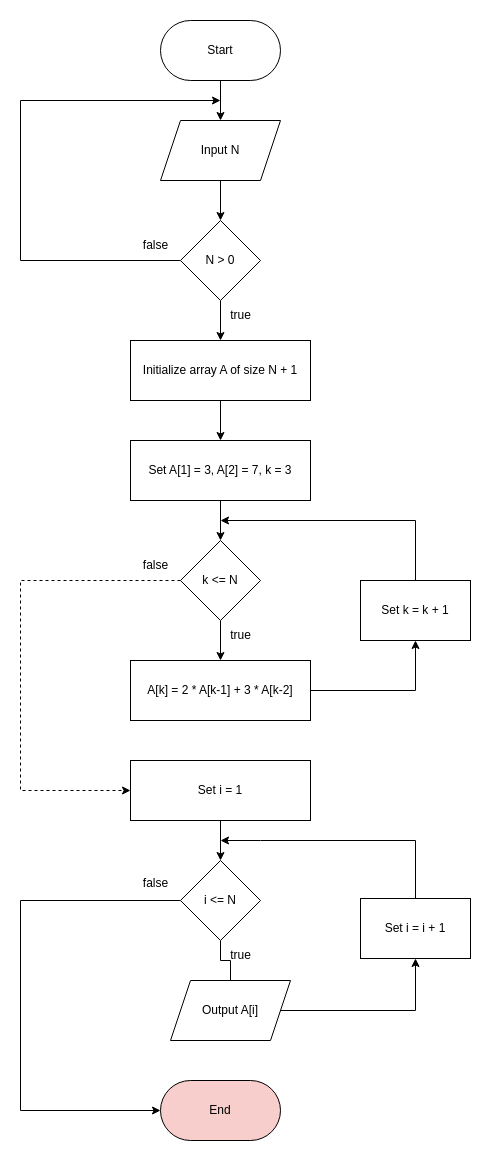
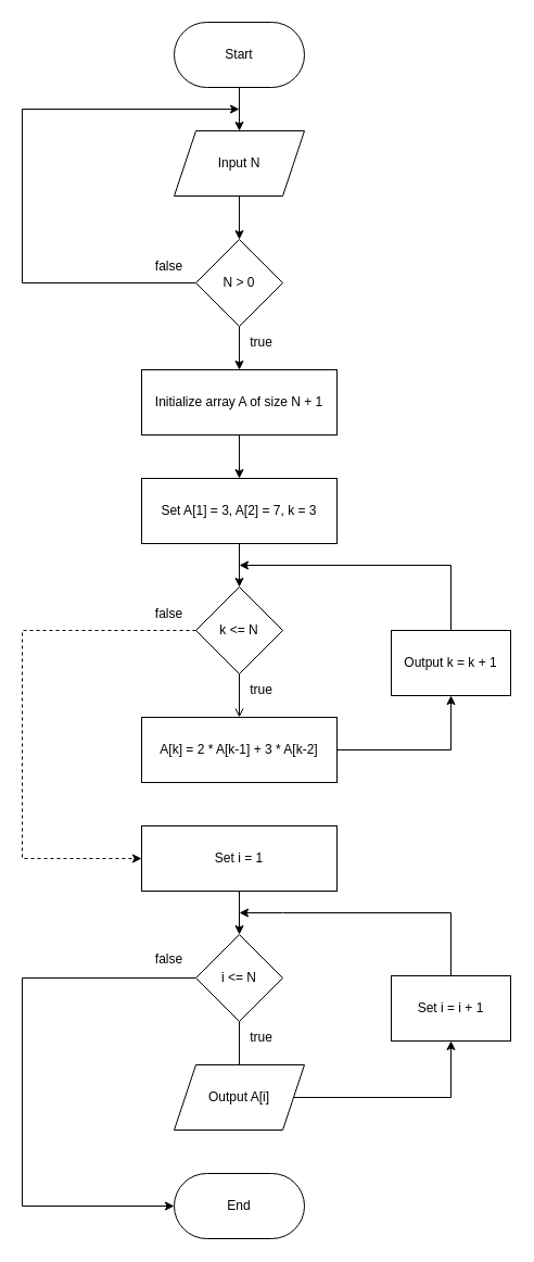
  <mxCell id="0" />
  <mxCell id="1" parent="0" />
  <mxCell id="2" style="edgeStyle=orthogonalEdgeStyle;rounded=0;orthogonalLoop=1;jettySize=auto;html=1;exitX=0.5;exitY=1;exitDx=0;exitDy=0;entryX=0.5;entryY=0;entryDx=0;entryDy=0;endArrow=classic;endFill=1;" edge="1" parent="1" source="3" target="5"><mxGeometry relative="1" as="geometry" /></mxCell>
  <mxCell id="3" value="Start" style="rounded=1;whiteSpace=wrap;html=1;arcSize=50;" vertex="1" parent="1"><mxGeometry x="160" y="20" width="120" height="60" as="geometry" /></mxCell>
  <mxCell id="4" style="edgeStyle=orthogonalEdgeStyle;rounded=0;orthogonalLoop=1;jettySize=auto;html=1;exitX=0.5;exitY=1;exitDx=0;exitDy=0;entryX=0.5;entryY=0;entryDx=0;entryDy=0;endArrow=classic;endFill=1;" edge="1" parent="1" source="5" target="17"><mxGeometry relative="1" as="geometry" /></mxCell>
  <mxCell id="5" value="Input N" style="shape=parallelogram;perimeter=parallelogramPerimeter;whiteSpace=wrap;html=1;fixedSize=1;" vertex="1" parent="1"><mxGeometry x="160" y="120" width="120" height="60" as="geometry" /></mxCell>
  <mxCell id="6" style="edgeStyle=orthogonalEdgeStyle;rounded=0;orthogonalLoop=1;jettySize=auto;html=1;exitX=0.5;exitY=1;exitDx=0;exitDy=0;entryX=0.5;entryY=0;entryDx=0;entryDy=0;endArrow=classic;endFill=1;" edge="1" parent="1" source="7" target="14"><mxGeometry relative="1" as="geometry" /></mxCell>
  <mxCell id="7" value="Initialize array A of size N + 1" style="rounded=0;whiteSpace=wrap;html=1;" vertex="1" parent="1"><mxGeometry x="130" y="340" width="180" height="60" as="geometry" /></mxCell>
- <mxCell id="8" style="edgeStyle=orthogonalEdgeStyle;rounded=0;orthogonalLoop=1;jettySize=auto;html=1;exitX=0.5;exitY=1;exitDx=0;exitDy=0;entryX=0.5;entryY=0;entryDx=0;entryDy=0;endArrow=classic;endFill=1;" edge="1" parent="1" source="10" target="12"><mxGeometry relative="1" as="geometry" /></mxCell>
+ <mxCell id="8" style="edgeStyle=orthogonalEdgeStyle;rounded=0;orthogonalLoop=1;jettySize=auto;html=1;exitX=0.5;exitY=1;exitDx=0;exitDy=0;entryX=0.5;entryY=0;entryDx=0;entryDy=0;endArrow=open;endFill=1;" edge="1" parent="1" source="10" target="12"><mxGeometry relative="1" as="geometry" /></mxCell>
  <mxCell id="9" style="edgeStyle=orthogonalEdgeStyle;rounded=0;orthogonalLoop=1;jettySize=auto;html=1;exitX=0;exitY=0.5;exitDx=0;exitDy=0;entryX=0;entryY=0.5;entryDx=0;entryDy=0;dashed=1;" edge="1" parent="1" source="10" target="19"><mxGeometry relative="1" as="geometry"><Array as="points"><mxPoint x="20" y="580" /><mxPoint x="20" y="790" /></Array></mxGeometry></mxCell>
  <mxCell id="10" value="k &amp;lt;= N" style="rhombus;whiteSpace=wrap;html=1;" vertex="1" parent="1"><mxGeometry x="180" y="540" width="80" height="80" as="geometry" /></mxCell>
  <mxCell id="11" style="edgeStyle=orthogonalEdgeStyle;rounded=0;orthogonalLoop=1;jettySize=auto;html=1;exitX=1;exitY=0.5;exitDx=0;exitDy=0;entryX=0.5;entryY=1;entryDx=0;entryDy=0;" edge="1" parent="1" source="12" target="29"><mxGeometry relative="1" as="geometry" /></mxCell>
  <mxCell id="12" value="A[k] = 2 * A[k-1] + 3 * A[k-2]" style="rounded=0;whiteSpace=wrap;html=1;" vertex="1" parent="1"><mxGeometry x="130" y="660" width="180" height="60" as="geometry" /></mxCell>
  <mxCell id="13" style="edgeStyle=orthogonalEdgeStyle;rounded=0;orthogonalLoop=1;jettySize=auto;html=1;exitX=0.5;exitY=1;exitDx=0;exitDy=0;entryX=0.5;entryY=0;entryDx=0;entryDy=0;endArrow=classic;endFill=1;" edge="1" parent="1" source="14" target="10"><mxGeometry relative="1" as="geometry" /></mxCell>
  <mxCell id="14" value="Set A[1] = 3, A[2] = 7, k = 3" style="rounded=0;whiteSpace=wrap;html=1;" vertex="1" parent="1"><mxGeometry x="130" y="440" width="180" height="60" as="geometry" /></mxCell>
  <mxCell id="15" style="edgeStyle=orthogonalEdgeStyle;rounded=0;orthogonalLoop=1;jettySize=auto;html=1;exitX=0.5;exitY=1;exitDx=0;exitDy=0;entryX=0.5;entryY=0;entryDx=0;entryDy=0;endArrow=classic;endFill=1;" edge="1" parent="1" source="17" target="7"><mxGeometry relative="1" as="geometry" /></mxCell>
  <mxCell id="16" style="edgeStyle=orthogonalEdgeStyle;rounded=0;orthogonalLoop=1;jettySize=auto;html=1;exitX=0;exitY=0.5;exitDx=0;exitDy=0;" edge="1" parent="1" source="17"><mxGeometry relative="1" as="geometry"><mxPoint x="220" y="100" as="targetPoint" /><Array as="points"><mxPoint x="20" y="260" /><mxPoint x="20" y="100" /></Array></mxGeometry></mxCell>
  <mxCell id="17" value="N &amp;gt; 0" style="rhombus;whiteSpace=wrap;html=1;" vertex="1" parent="1"><mxGeometry x="180" y="220" width="80" height="80" as="geometry" /></mxCell>
  <mxCell id="18" style="edgeStyle=orthogonalEdgeStyle;rounded=0;orthogonalLoop=1;jettySize=auto;html=1;exitX=0.5;exitY=1;exitDx=0;exitDy=0;entryX=0.5;entryY=0;entryDx=0;entryDy=0;endArrow=classic;endFill=1;" edge="1" parent="1" source="19" target="22"><mxGeometry relative="1" as="geometry" /></mxCell>
  <mxCell id="19" value="Set i = 1" style="rounded=0;whiteSpace=wrap;html=1;" vertex="1" parent="1"><mxGeometry x="130" y="760" width="180" height="60" as="geometry" /></mxCell>
  <mxCell id="20" style="edgeStyle=orthogonalEdgeStyle;rounded=0;orthogonalLoop=1;jettySize=auto;html=1;exitX=0.5;exitY=1;exitDx=0;exitDy=0;entryX=0.5;entryY=0;entryDx=0;entryDy=0;endArrow=none;endFill=1;" edge="1" parent="1" source="22" target="24"><mxGeometry relative="1" as="geometry" /></mxCell>
  <mxCell id="21" style="edgeStyle=orthogonalEdgeStyle;rounded=0;orthogonalLoop=1;jettySize=auto;html=1;exitX=0;exitY=0.5;exitDx=0;exitDy=0;entryX=0;entryY=0.5;entryDx=0;entryDy=0;" edge="1" parent="1" source="22" target="25"><mxGeometry relative="1" as="geometry"><Array as="points"><mxPoint x="20" y="900" /><mxPoint x="20" y="1110" /></Array></mxGeometry></mxCell>
  <mxCell id="22" value="i &amp;lt;= N" style="rhombus;whiteSpace=wrap;html=1;" vertex="1" parent="1"><mxGeometry x="180" y="860" width="80" height="80" as="geometry" /></mxCell>
  <mxCell id="23" style="edgeStyle=orthogonalEdgeStyle;rounded=0;orthogonalLoop=1;jettySize=auto;html=1;exitX=1;exitY=0.5;exitDx=0;exitDy=0;entryX=0.5;entryY=1;entryDx=0;entryDy=0;" edge="1" parent="1" source="24" target="27"><mxGeometry relative="1" as="geometry" /></mxCell>
- <mxCell id="24" value="Output A[i]" style="shape=parallelogram;perimeter=parallelogramPerimeter;whiteSpace=wrap;html=1;fixedSize=1;" vertex="1" parent="1"><mxGeometry x="170" y="980" width="120" height="60" as="geometry" /></mxCell>
- <mxCell id="25" value="End" style="rounded=1;whiteSpace=wrap;html=1;arcSize=50;fillColor=#f8cecc;" vertex="1" parent="1"><mxGeometry x="160" y="1080" width="120" height="60" as="geometry" /></mxCell>
+ <mxCell id="24" value="Output A[i]" style="shape=parallelogram;perimeter=parallelogramPerimeter;whiteSpace=wrap;html=1;fixedSize=1;" vertex="1" parent="1"><mxGeometry x="160" y="980" width="120" height="60" as="geometry" /></mxCell>
+ <mxCell id="25" value="End" style="rounded=1;whiteSpace=wrap;html=1;arcSize=50;" vertex="1" parent="1"><mxGeometry x="160" y="1080" width="120" height="60" as="geometry" /></mxCell>
  <mxCell id="26" style="edgeStyle=orthogonalEdgeStyle;rounded=0;orthogonalLoop=1;jettySize=auto;html=1;exitX=0.5;exitY=0;exitDx=0;exitDy=0;" edge="1" parent="1" source="27"><mxGeometry relative="1" as="geometry"><mxPoint x="220" y="840" as="targetPoint" /><Array as="points"><mxPoint x="415" y="840" /><mxPoint x="260" y="840" /></Array></mxGeometry></mxCell>
  <mxCell id="27" value="Set i = i + 1" style="rounded=0;whiteSpace=wrap;html=1;" vertex="1" parent="1"><mxGeometry x="360" y="898" width="110" height="60" as="geometry" /></mxCell>
  <mxCell id="28" style="edgeStyle=orthogonalEdgeStyle;rounded=0;orthogonalLoop=1;jettySize=auto;html=1;exitX=0.5;exitY=0;exitDx=0;exitDy=0;" edge="1" parent="1" source="29"><mxGeometry relative="1" as="geometry"><mxPoint x="220" y="520" as="targetPoint" /><Array as="points"><mxPoint x="415" y="520" /></Array></mxGeometry></mxCell>
- <mxCell id="29" value="Set k = k + 1" style="rounded=0;whiteSpace=wrap;html=1;" vertex="1" parent="1"><mxGeometry x="360" y="580" width="110" height="60" as="geometry" /></mxCell>
+ <mxCell id="29" value="Output k = k + 1" style="rounded=0;whiteSpace=wrap;html=1;" vertex="1" parent="1"><mxGeometry x="360" y="580" width="110" height="60" as="geometry" /></mxCell>
  <mxCell id="30" value="true" style="text;html=1;align=center;verticalAlign=middle;resizable=0;points=[];autosize=1;strokeColor=none;fillColor=none;" vertex="1" parent="1"><mxGeometry x="220" y="620" width="40" height="30" as="geometry" /></mxCell>
  <mxCell id="31" value="false" style="text;html=1;align=center;verticalAlign=middle;resizable=0;points=[];autosize=1;strokeColor=none;fillColor=none;" vertex="1" parent="1"><mxGeometry x="130" y="550" width="50" height="30" as="geometry" /></mxCell>
  <mxCell id="32" value="true" style="text;html=1;align=center;verticalAlign=middle;resizable=0;points=[];autosize=1;strokeColor=none;fillColor=none;" vertex="1" parent="1"><mxGeometry x="220" y="940" width="40" height="30" as="geometry" /></mxCell>
  <mxCell id="33" value="false" style="text;html=1;align=center;verticalAlign=middle;resizable=0;points=[];autosize=1;strokeColor=none;fillColor=none;" vertex="1" parent="1"><mxGeometry x="130" y="868" width="50" height="30" as="geometry" /></mxCell>
  <mxCell id="34" value="true" style="text;html=1;align=center;verticalAlign=middle;resizable=0;points=[];autosize=1;strokeColor=none;fillColor=none;" vertex="1" parent="1"><mxGeometry x="220" y="300" width="40" height="30" as="geometry" /></mxCell>
  <mxCell id="35" value="false" style="text;html=1;align=center;verticalAlign=middle;resizable=0;points=[];autosize=1;strokeColor=none;fillColor=none;" vertex="1" parent="1"><mxGeometry x="130" y="230" width="50" height="30" as="geometry" /></mxCell>
